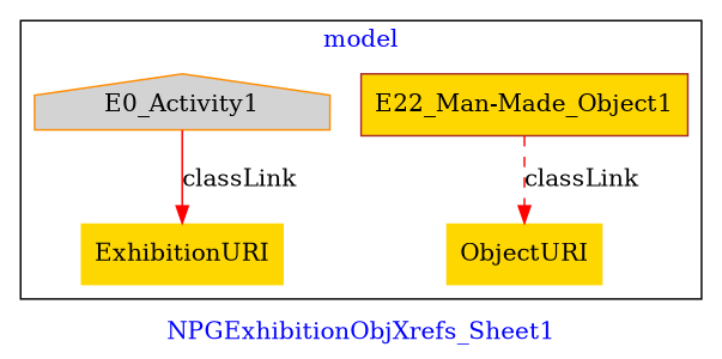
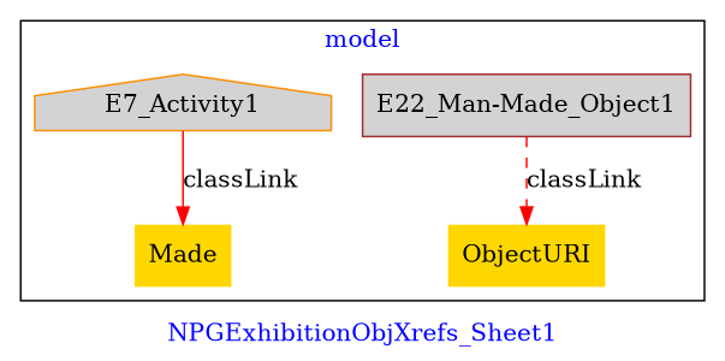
  digraph {
    fontcolor=blue
    label=NPGExhibitionObjXrefs_Sheet1
    remincross=true
    node [color=darkorange fillcolor=lightgray shape=plaintext style=filled]
    edge [color=red fontcolor=black]
-   n1 [color=brown fillcolor=gold label="E22_Man-Made_Object1" shape=box]
-   n2 [label=E0_Activity1 shape=house]
+   n1 [color=brown label="E22_Man-Made_Object1" shape=box]
+   n2 [label=E7_Activity1 shape=house]
    n3 [fillcolor=gold label=ObjectURI]
-   n4 [fillcolor=gold label=ExhibitionURI]
+   n4 [fillcolor=gold label=Made]
    subgraph cluster_1 {
      label=model
      n1
      n2
      n3
      n4
    }
    n1 -> n3 [label=classLink style=dashed]
    n2 -> n4 [label=classLink style=solid]
  }
